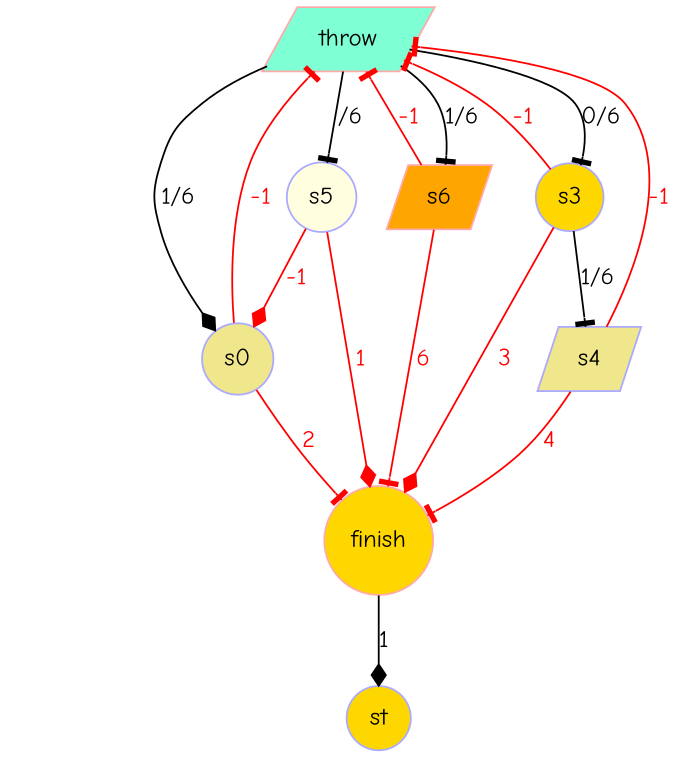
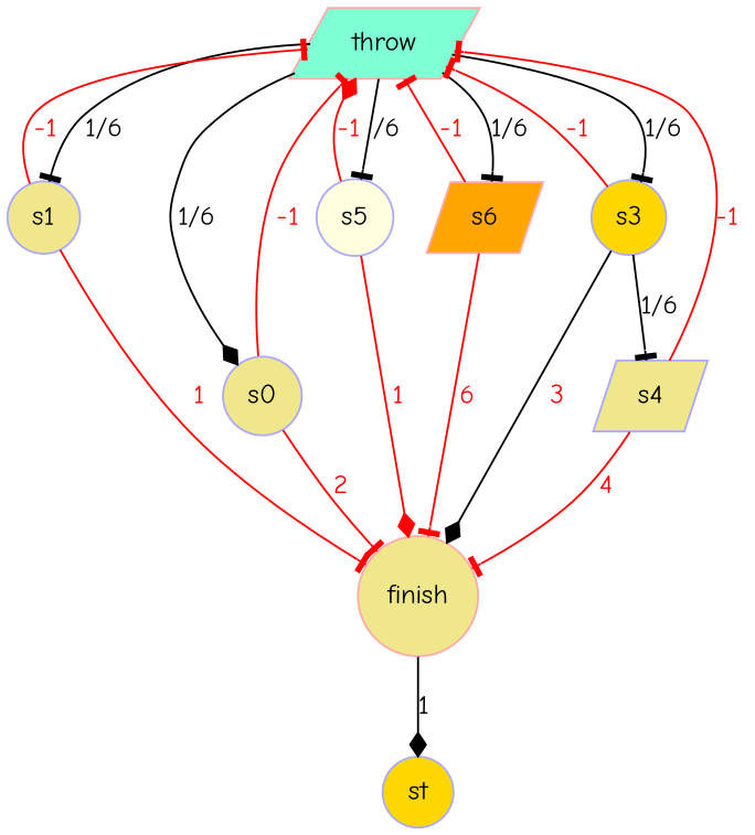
  digraph {
    fontname="Comic Neue"
    node [color="#aaaaff" fillcolor=khaki fontname="Comic Neue" shape=circle style=filled textcolor=white]
    edge [arrowhead=tee fontname="Comic Neue" color=red fontcolor=red]
    throw [color="#ffaaaa" fillcolor=aquamarine shape=parallelogram]
+   s1
    n3 [label=s0]
    s3 [fillcolor=gold]
    s5 [fillcolor=lightyellow]
    s6 [color="#ffaaaa" fillcolor=orange shape=parallelogram]
-   finish [color="#ffaaaa" fillcolor=gold]
+   finish [color="#ffaaaa"]
    s4 [shape=parallelogram]
    st [fillcolor=gold]
+   throw -> s1 [label="1/6" color="" fontcolor=""]
    throw -> n3 [arrowhead=diamond label="1/6" color="" fontcolor=""]
-   throw -> s3 [label="0/6" color="" fontcolor=""]
+   throw -> s3 [label="1/6" color="" fontcolor=""]
    throw -> s5 [label="/6" color="" fontcolor=""]
    throw -> s6 [label="1/6" color="" fontcolor=""]
+   s1 -> throw [label=-1]
+   s1 -> finish [label=1]
    n3 -> throw [label=-1]
    n3 -> finish [label=2]
    s3 -> throw [label=-1]
-   s3 -> finish [arrowhead=diamond label=3]
+   s3 -> finish [arrowhead=diamond color=black label=3]
    s3 -> s4 [label="1/6" color="" fontcolor=""]
-   s5 -> n3 [arrowhead=diamond label=-1]
+   s5 -> throw [arrowhead=diamond label=-1]
    s5 -> finish [arrowhead=diamond label=1]
    s6 -> throw [label=-1]
    s6 -> finish [label=6]
    finish -> st [arrowhead=diamond label=1 color="" fontcolor=""]
    s4 -> throw [label=-1]
    s4 -> finish [label=4]
  }
